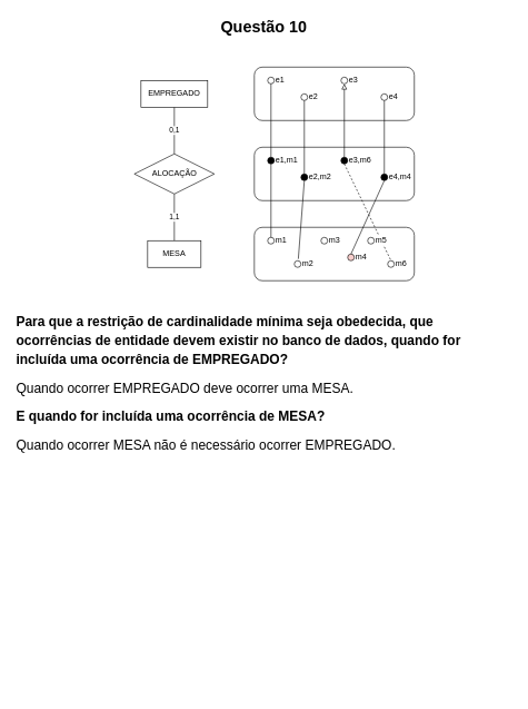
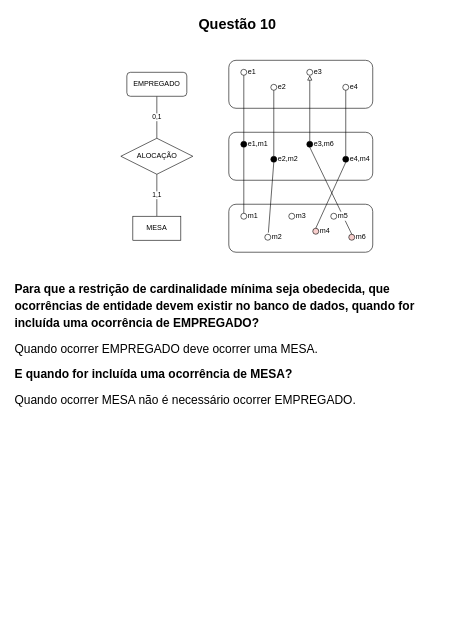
  <mxCell id="0" />
  <mxCell id="1" parent="0" />
  <mxCell id="2" value="&lt;h1&gt;Questão 10&lt;/h1&gt;" style="text;html=1;strokeColor=none;fillColor=none;spacing=5;spacingTop=-20;whiteSpace=wrap;overflow=hidden;rounded=0;align=center;verticalAlign=top;" parent="1" vertex="1"><mxGeometry x="21" y="20" width="749" height="40" as="geometry" /></mxCell>
  <mxCell id="3" value="0,1" style="edgeStyle=none;rounded=0;orthogonalLoop=1;jettySize=auto;html=1;endArrow=none;endFill=0;" parent="1" source="4" target="7" edge="1"><mxGeometry relative="1" as="geometry" /></mxCell>
- <mxCell id="4" value="EMPREGADO" style="whiteSpace=wrap;html=1;align=center;" parent="1" vertex="1"><mxGeometry x="211" y="120" width="100" height="40" as="geometry" /></mxCell>
+ <mxCell id="4" value="EMPREGADO" style="whiteSpace=wrap;html=1;align=center;rounded=1;" parent="1" vertex="1"><mxGeometry x="211" y="120" width="100" height="40" as="geometry" /></mxCell>
  <mxCell id="5" value="1,1" style="edgeStyle=none;rounded=0;orthogonalLoop=1;jettySize=auto;html=1;endArrow=none;endFill=0;" parent="1" source="6" target="7" edge="1"><mxGeometry relative="1" as="geometry" /></mxCell>
  <mxCell id="6" value="MESA" style="whiteSpace=wrap;html=1;align=center;" parent="1" vertex="1"><mxGeometry x="221" y="360" width="80" height="40" as="geometry" /></mxCell>
  <mxCell id="7" value="ALOCAÇÃO" style="shape=rhombus;html=1;dashed=0;whitespace=wrap;perimeter=rhombusPerimeter;" parent="1" vertex="1"><mxGeometry x="201" y="230" width="120" height="60" as="geometry" /></mxCell>
  <mxCell id="8" value="&lt;h1 style=&quot;text-align: left&quot;&gt;&lt;span style=&quot;left: 232.963px ; top: 693.261px ; font-size: 20px ; font-family: sans-serif ; transform: scalex(0.935)&quot; dir=&quot;ltr&quot;&gt;Para que a restrição de cardi&lt;/span&gt;&lt;span style=&quot;left: 113.983px ; top: 719.721px ; font-size: 20px ; font-family: sans-serif ; transform: scalex(0.968)&quot; dir=&quot;ltr&quot;&gt;nalidade mínima seja obedecida, que ocorrências de entidade devem existir &lt;/span&gt;&lt;span style=&quot;left: 113.983px ; top: 746.161px ; font-size: 20px ; font-family: sans-serif ; transform: scalex(0.972)&quot; dir=&quot;ltr&quot;&gt;no banco de dados, quando for incluída uma ocorrência de &lt;/span&gt;&lt;span style=&quot;left: 626.983px ; top: 746.161px ; font-size: 20px ; font-family: sans-serif ; transform: scalex(0.871)&quot; dir=&quot;ltr&quot;&gt;EMPREGADO&lt;/span&gt;&lt;span style=&quot;left: 740.263px ; top: 746.161px ; font-size: 20px ; font-family: sans-serif ; transform: scalex(0.88)&quot; dir=&quot;ltr&quot;&gt;?&lt;/span&gt;&lt;/h1&gt;&lt;p style=&quot;text-align: left&quot;&gt;&lt;font face=&quot;sans-serif&quot;&gt;&lt;span style=&quot;font-size: 20px&quot;&gt;Quando ocorrer EMPREGADO deve ocorrer uma MESA.&lt;/span&gt;&lt;/font&gt;&lt;span style=&quot;font-size: 20px ; font-family: sans-serif&quot;&gt;&amp;nbsp;&lt;/span&gt;&lt;/p&gt;&lt;h1 style=&quot;text-align: left&quot;&gt;&lt;span style=&quot;left: 740.263px ; top: 746.161px ; font-size: 20px ; font-family: sans-serif ; transform: scalex(0.88)&quot; dir=&quot;ltr&quot;&gt;E &lt;/span&gt;&lt;span style=&quot;left: 113.983px ; top: 772.621px ; font-size: 20px ; font-family: sans-serif ; transform: scalex(0.97)&quot; dir=&quot;ltr&quot;&gt;quando for incluída uma ocorrência de &lt;/span&gt;&lt;span style=&quot;left: 450.303px ; top: 772.621px ; font-size: 20px ; font-family: sans-serif ; transform: scalex(0.886)&quot; dir=&quot;ltr&quot;&gt;MESA&lt;/span&gt;&lt;span style=&quot;left: 500.483px ; top: 772.621px ; font-size: 20px ; font-family: sans-serif&quot; dir=&quot;ltr&quot;&gt;?&lt;/span&gt;&lt;br&gt;&lt;/h1&gt;&lt;div style=&quot;text-align: left&quot;&gt;&lt;span style=&quot;font-family: sans-serif ; font-size: 20px&quot;&gt;Quando ocorrer MESA não é necessário ocorrer EMPREGADO.&amp;nbsp;&lt;/span&gt;&lt;br&gt;&lt;/div&gt;" style="text;html=1;strokeColor=none;fillColor=none;spacing=5;spacingTop=-20;whiteSpace=wrap;overflow=hidden;rounded=0;align=center;verticalAlign=top;" parent="1" vertex="1"><mxGeometry x="20" y="460" width="749" height="580" as="geometry" /></mxCell>
  <mxCell id="9" value="" style="group" parent="1" vertex="1" connectable="0"><mxGeometry x="381" y="100" width="240" height="80" as="geometry" /></mxCell>
  <mxCell id="10" value="" style="rounded=1;whiteSpace=wrap;html=1;" parent="9" vertex="1"><mxGeometry width="240" height="80" as="geometry" /></mxCell>
  <mxCell id="11" value="e1" style="ellipse;whiteSpace=wrap;html=1;aspect=fixed;labelPosition=right;verticalLabelPosition=middle;align=left;verticalAlign=middle;" parent="9" vertex="1"><mxGeometry x="20" y="15" width="10" height="10" as="geometry" /></mxCell>
  <mxCell id="12" value="e2" style="ellipse;whiteSpace=wrap;html=1;aspect=fixed;labelPosition=right;verticalLabelPosition=middle;align=left;verticalAlign=middle;" parent="9" vertex="1"><mxGeometry x="70" y="40" width="10" height="10" as="geometry" /></mxCell>
  <mxCell id="13" value="e3" style="ellipse;whiteSpace=wrap;html=1;aspect=fixed;labelPosition=right;verticalLabelPosition=middle;align=left;verticalAlign=middle;" parent="9" vertex="1"><mxGeometry x="130" y="15" width="10" height="10" as="geometry" /></mxCell>
  <mxCell id="14" value="e4" style="ellipse;whiteSpace=wrap;html=1;aspect=fixed;labelPosition=right;verticalLabelPosition=middle;align=left;verticalAlign=middle;" parent="9" vertex="1"><mxGeometry x="190" y="40" width="10" height="10" as="geometry" /></mxCell>
  <mxCell id="15" value="e1,m1" style="group" parent="1" vertex="1" connectable="0"><mxGeometry x="381" y="220" width="240" height="80" as="geometry" /></mxCell>
  <mxCell id="16" value="" style="rounded=1;whiteSpace=wrap;html=1;" parent="15" vertex="1"><mxGeometry width="240" height="80" as="geometry" /></mxCell>
  <mxCell id="17" value="e1,m1" style="ellipse;whiteSpace=wrap;html=1;aspect=fixed;labelPosition=right;verticalLabelPosition=middle;align=left;verticalAlign=middle;labelBackgroundColor=none;fillColor=#000000;" parent="15" vertex="1"><mxGeometry x="20" y="15" width="10" height="10" as="geometry" /></mxCell>
  <mxCell id="18" value="e2,m2" style="ellipse;whiteSpace=wrap;html=1;aspect=fixed;labelPosition=right;verticalLabelPosition=middle;align=left;verticalAlign=middle;labelBackgroundColor=none;fillColor=#000000;" parent="15" vertex="1"><mxGeometry x="70" y="40" width="10" height="10" as="geometry" /></mxCell>
  <mxCell id="19" value="e3,m6" style="ellipse;whiteSpace=wrap;html=1;aspect=fixed;labelPosition=right;verticalLabelPosition=middle;align=left;verticalAlign=middle;labelBackgroundColor=none;fillColor=#000000;" parent="15" vertex="1"><mxGeometry x="130" y="15" width="10" height="10" as="geometry" /></mxCell>
  <mxCell id="20" value="e4,m4" style="ellipse;whiteSpace=wrap;html=1;aspect=fixed;labelPosition=right;verticalLabelPosition=middle;align=left;verticalAlign=middle;labelBackgroundColor=none;fillColor=#000000;" parent="15" vertex="1"><mxGeometry x="190" y="40" width="10" height="10" as="geometry" /></mxCell>
  <mxCell id="21" value="" style="group" parent="1" vertex="1" connectable="0"><mxGeometry x="381" y="340" width="240" height="80" as="geometry" /></mxCell>
  <mxCell id="22" value="" style="rounded=1;whiteSpace=wrap;html=1;" parent="21" vertex="1"><mxGeometry width="240" height="80" as="geometry" /></mxCell>
  <mxCell id="23" value="m1" style="ellipse;whiteSpace=wrap;html=1;aspect=fixed;labelPosition=right;verticalLabelPosition=middle;align=left;verticalAlign=middle;" parent="21" vertex="1"><mxGeometry x="20" y="15" width="10" height="10" as="geometry" /></mxCell>
  <mxCell id="24" value="m2" style="ellipse;whiteSpace=wrap;html=1;aspect=fixed;labelPosition=right;verticalLabelPosition=middle;align=left;verticalAlign=middle;" parent="21" vertex="1"><mxGeometry x="60" y="50" width="10" height="10" as="geometry" /></mxCell>
  <mxCell id="25" value="m3" style="ellipse;whiteSpace=wrap;html=1;aspect=fixed;labelPosition=right;verticalLabelPosition=middle;align=left;verticalAlign=middle;" parent="21" vertex="1"><mxGeometry x="100" y="15" width="10" height="10" as="geometry" /></mxCell>
  <mxCell id="26" value="m4" style="ellipse;whiteSpace=wrap;html=1;aspect=fixed;labelPosition=right;verticalLabelPosition=middle;align=left;verticalAlign=middle;fillColor=#f8cecc;" parent="21" vertex="1"><mxGeometry x="140" y="40" width="10" height="10" as="geometry" /></mxCell>
- <mxCell id="27" value="m6" style="ellipse;whiteSpace=wrap;html=1;aspect=fixed;labelPosition=right;verticalLabelPosition=middle;align=left;verticalAlign=middle;" parent="21" vertex="1"><mxGeometry x="200" y="50" width="10" height="10" as="geometry" /></mxCell>
+ <mxCell id="27" value="m6" style="ellipse;whiteSpace=wrap;html=1;aspect=fixed;labelPosition=right;verticalLabelPosition=middle;align=left;verticalAlign=middle;fillColor=#f8cecc;" parent="21" vertex="1"><mxGeometry x="200" y="50" width="10" height="10" as="geometry" /></mxCell>
  <mxCell id="28" style="edgeStyle=none;rounded=0;orthogonalLoop=1;jettySize=auto;html=1;endArrow=none;endFill=0;" parent="1" source="11" target="17" edge="1"><mxGeometry relative="1" as="geometry" /></mxCell>
  <mxCell id="29" style="edgeStyle=none;rounded=0;orthogonalLoop=1;jettySize=auto;html=1;exitX=0.5;exitY=1;exitDx=0;exitDy=0;entryX=0.5;entryY=0;entryDx=0;entryDy=0;endArrow=none;endFill=0;" parent="1" source="12" target="18" edge="1"><mxGeometry relative="1" as="geometry" /></mxCell>
  <mxCell id="30" style="edgeStyle=none;rounded=0;orthogonalLoop=1;jettySize=auto;html=1;exitX=0.5;exitY=0;exitDx=0;exitDy=0;entryX=0.5;entryY=1;entryDx=0;entryDy=0;endArrow=block;endFill=0;" parent="1" source="19" target="13" edge="1"><mxGeometry relative="1" as="geometry" /></mxCell>
  <mxCell id="31" style="edgeStyle=none;rounded=0;orthogonalLoop=1;jettySize=auto;html=1;exitX=0.5;exitY=1;exitDx=0;exitDy=0;entryX=0.5;entryY=0;entryDx=0;entryDy=0;endArrow=none;endFill=0;" parent="1" source="14" target="20" edge="1"><mxGeometry relative="1" as="geometry" /></mxCell>
- <mxCell id="32" style="edgeStyle=none;rounded=0;orthogonalLoop=1;jettySize=auto;html=1;exitX=0.5;exitY=1;exitDx=0;exitDy=0;entryX=0.5;entryY=0;entryDx=0;entryDy=0;endArrow=none;endFill=0;dashed=1;" parent="1" source="19" target="27" edge="1"><mxGeometry relative="1" as="geometry" /></mxCell>
+ <mxCell id="32" style="edgeStyle=none;rounded=0;orthogonalLoop=1;jettySize=auto;html=1;exitX=0.5;exitY=1;exitDx=0;exitDy=0;entryX=0.5;entryY=0;entryDx=0;entryDy=0;endArrow=none;endFill=0;" parent="1" source="19" target="27" edge="1"><mxGeometry relative="1" as="geometry" /></mxCell>
  <mxCell id="33" value="m5" style="ellipse;whiteSpace=wrap;html=1;aspect=fixed;labelPosition=right;verticalLabelPosition=middle;align=left;verticalAlign=middle;labelBackgroundColor=#ffffff;" parent="1" vertex="1"><mxGeometry x="551" y="355" width="10" height="10" as="geometry" /></mxCell>
  <mxCell id="34" style="edgeStyle=none;rounded=0;orthogonalLoop=1;jettySize=auto;html=1;exitX=0.5;exitY=1;exitDx=0;exitDy=0;entryX=0.6;entryY=-0.267;entryDx=0;entryDy=0;endArrow=none;endFill=0;entryPerimeter=0;" parent="1" source="18" target="24" edge="1"><mxGeometry relative="1" as="geometry" /></mxCell>
  <mxCell id="35" style="edgeStyle=none;rounded=0;orthogonalLoop=1;jettySize=auto;html=1;exitX=0.5;exitY=1;exitDx=0;exitDy=0;endArrow=none;endFill=0;" parent="1" source="17" target="23" edge="1"><mxGeometry relative="1" as="geometry" /></mxCell>
  <mxCell id="36" style="edgeStyle=none;rounded=0;orthogonalLoop=1;jettySize=auto;html=1;exitX=0.5;exitY=1;exitDx=0;exitDy=0;entryX=0.5;entryY=0;entryDx=0;entryDy=0;endArrow=none;endFill=0;" parent="1" source="20" target="26" edge="1"><mxGeometry relative="1" as="geometry" /></mxCell>
